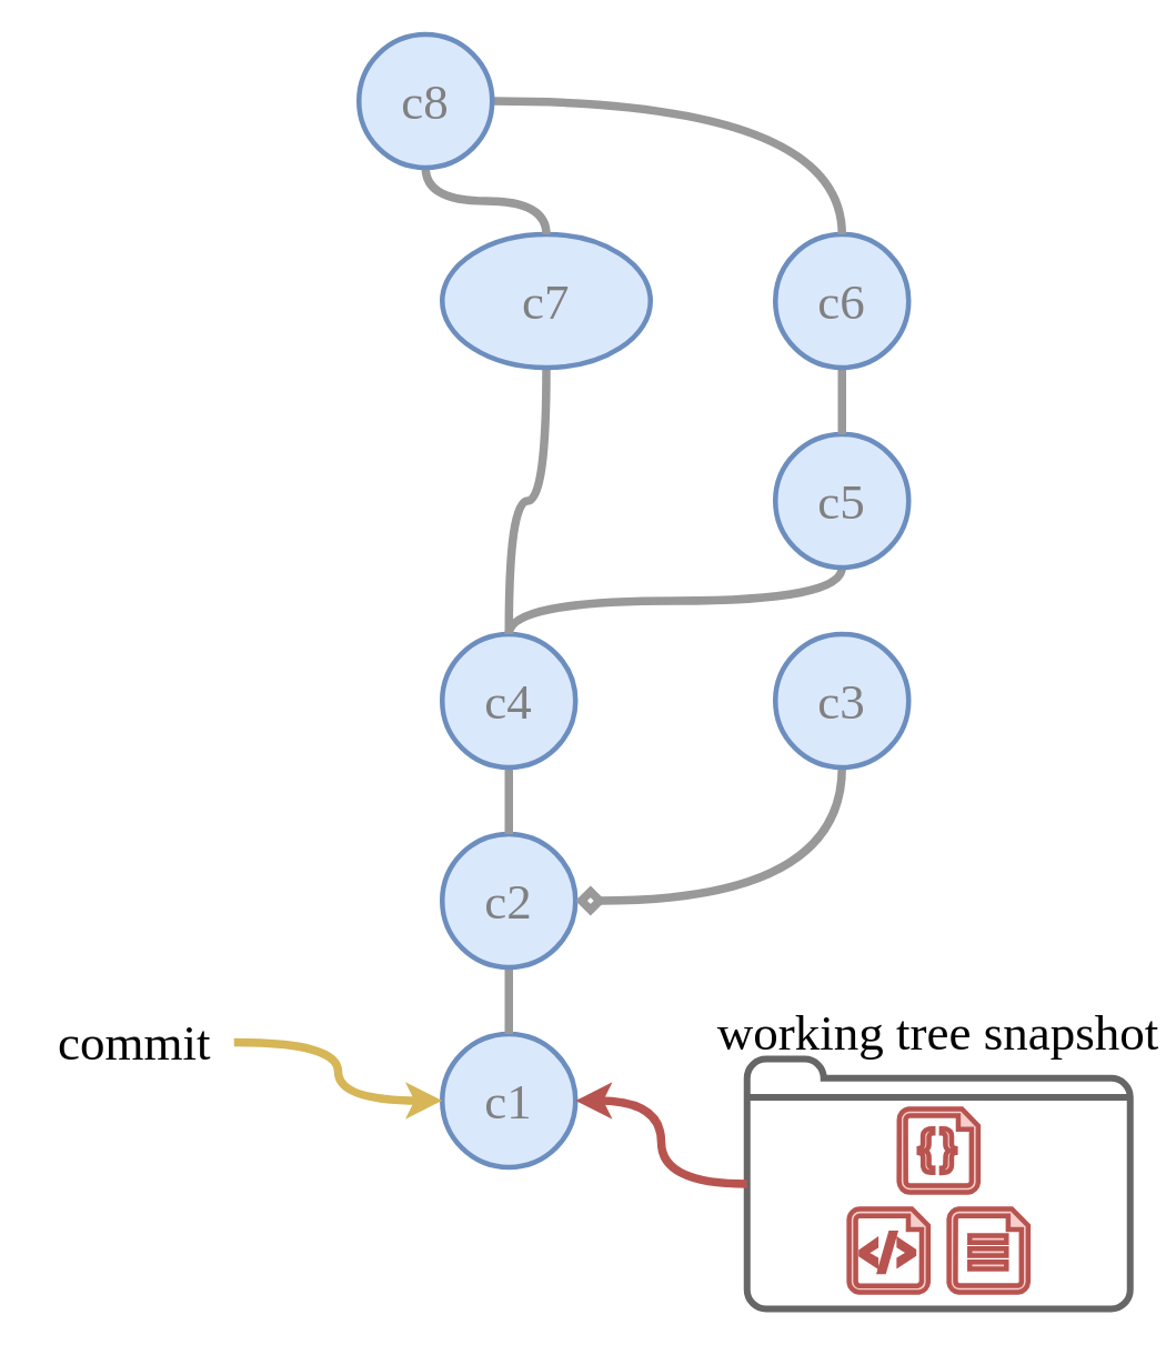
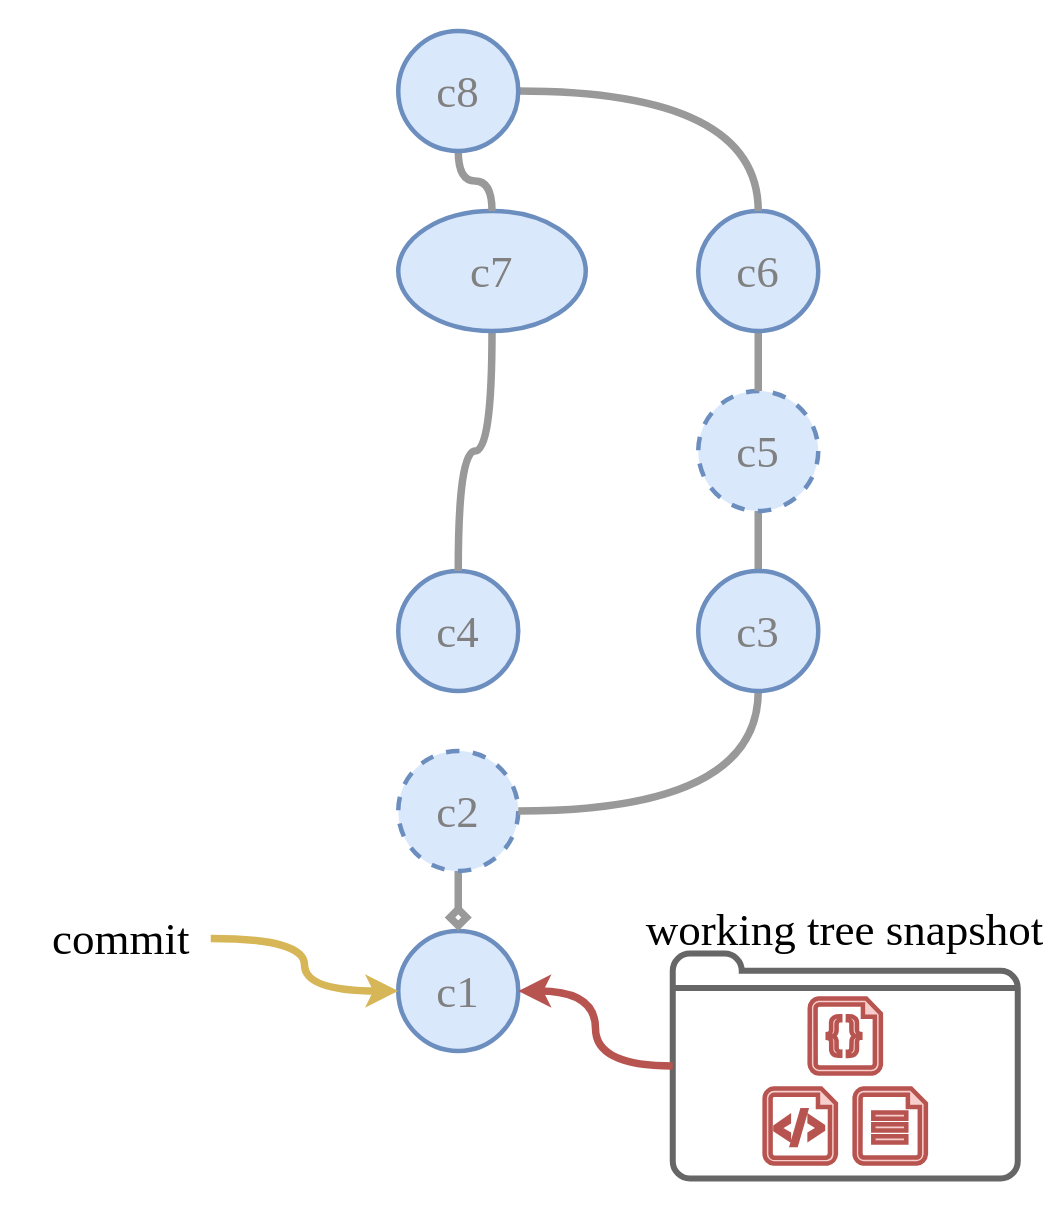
  <mxCell id="0" />
  <mxCell id="1" parent="0" />
  <mxCell id="2" value="c1" style="ellipse;whiteSpace=wrap;html=1;aspect=fixed;fillColor=#dae8fc;strokeColor=#6c8ebf;strokeWidth=3;fontSize=30;fontFamily=Source Sans Pro;fontSource=https%3A%2F%2Ffonts.googleapis.com%2Fcss%3Ffamily%3DSource%2BSans%2BPro;fontColor=#808080;" parent="1" vertex="1"><mxGeometry x="265" y="620" width="80" height="80" as="geometry" /></mxCell>
- <mxCell id="3" style="edgeStyle=orthogonalEdgeStyle;rounded=1;orthogonalLoop=1;jettySize=auto;html=1;exitX=0.5;exitY=1;exitDx=0;exitDy=0;entryX=0.5;entryY=0;entryDx=0;entryDy=0;strokeColor=#999999;strokeWidth=5;endArrow=none;endFill=0;" parent="1" source="4" target="2" edge="1"><mxGeometry relative="1" as="geometry" /></mxCell>
- <mxCell id="4" value="&lt;span style=&quot;color: rgb(128, 128, 128); font-family: &amp;quot;Source Sans Pro&amp;quot;; font-size: 30px;&quot;&gt;c2&lt;/span&gt;" style="ellipse;whiteSpace=wrap;html=1;aspect=fixed;fillColor=#dae8fc;strokeColor=#6c8ebf;strokeWidth=3;" parent="1" vertex="1"><mxGeometry x="265" y="500" width="80" height="80" as="geometry" /></mxCell>
- <mxCell id="5" style="edgeStyle=orthogonalEdgeStyle;rounded=1;orthogonalLoop=1;jettySize=auto;html=1;exitX=0.5;exitY=1;exitDx=0;exitDy=0;entryX=0.5;entryY=0;entryDx=0;entryDy=0;strokeColor=#999999;strokeWidth=5;endArrow=none;endFill=0;" parent="1" source="6" target="4" edge="1"><mxGeometry relative="1" as="geometry" /></mxCell>
+ <mxCell id="3" style="edgeStyle=orthogonalEdgeStyle;rounded=1;orthogonalLoop=1;jettySize=auto;html=1;exitX=0.5;exitY=1;exitDx=0;exitDy=0;entryX=0.5;entryY=0;entryDx=0;entryDy=0;strokeColor=#999999;strokeWidth=5;endArrow=diamond;endFill=0;" parent="1" source="4" target="2" edge="1"><mxGeometry relative="1" as="geometry" /></mxCell>
+ <mxCell id="4" value="&lt;span style=&quot;color: rgb(128, 128, 128); font-family: &amp;quot;Source Sans Pro&amp;quot;; font-size: 30px;&quot;&gt;c2&lt;/span&gt;" style="ellipse;whiteSpace=wrap;html=1;aspect=fixed;fillColor=#dae8fc;strokeColor=#6c8ebf;strokeWidth=3;dashed=1;" parent="1" vertex="1"><mxGeometry x="265" y="500" width="80" height="80" as="geometry" /></mxCell>
  <mxCell id="6" value="&lt;span style=&quot;color: rgb(128, 128, 128); font-family: &amp;quot;Source Sans Pro&amp;quot;; font-size: 30px;&quot;&gt;c4&lt;/span&gt;" style="ellipse;whiteSpace=wrap;html=1;aspect=fixed;fillColor=#dae8fc;strokeColor=#6c8ebf;strokeWidth=3;" parent="1" vertex="1"><mxGeometry x="265" y="380" width="80" height="80" as="geometry" /></mxCell>
- <mxCell id="7" style="edgeStyle=orthogonalEdgeStyle;curved=1;orthogonalLoop=1;jettySize=auto;html=1;exitX=0.5;exitY=1;exitDx=0;exitDy=0;strokeColor=#999999;strokeWidth=5;endArrow=none;endFill=0;" parent="1" source="8" target="6" edge="1"><mxGeometry relative="1" as="geometry" /></mxCell>
- <mxCell id="8" value="&lt;span style=&quot;color: rgb(128, 128, 128); font-family: &amp;quot;Source Sans Pro&amp;quot;; font-size: 30px;&quot;&gt;c5&lt;/span&gt;" style="ellipse;whiteSpace=wrap;html=1;aspect=fixed;fillColor=#dae8fc;strokeColor=#6c8ebf;strokeWidth=3;" parent="1" vertex="1"><mxGeometry x="465" y="260" width="80" height="80" as="geometry" /></mxCell>
- <mxCell id="9" style="edgeStyle=orthogonalEdgeStyle;orthogonalLoop=1;jettySize=auto;html=1;exitX=0.5;exitY=1;exitDx=0;exitDy=0;entryX=1;entryY=0.5;entryDx=0;entryDy=0;strokeColor=#999999;strokeWidth=5;curved=1;endArrow=diamond;endFill=0;" parent="1" source="10" target="4" edge="1"><mxGeometry relative="1" as="geometry" /></mxCell>
+ <mxCell id="7" style="edgeStyle=orthogonalEdgeStyle;curved=1;orthogonalLoop=1;jettySize=auto;html=1;exitX=0.5;exitY=1;exitDx=0;exitDy=0;entryX=0.5;entryY=0;entryDx=0;entryDy=0;strokeColor=#999999;strokeWidth=5;endArrow=none;endFill=0;" parent="1" source="8" target="10" edge="1"><mxGeometry relative="1" as="geometry" /></mxCell>
+ <mxCell id="8" value="&lt;span style=&quot;color: rgb(128, 128, 128); font-family: &amp;quot;Source Sans Pro&amp;quot;; font-size: 30px;&quot;&gt;c5&lt;/span&gt;" style="ellipse;whiteSpace=wrap;html=1;aspect=fixed;fillColor=#dae8fc;strokeColor=#6c8ebf;strokeWidth=3;dashed=1;" parent="1" vertex="1"><mxGeometry x="465" y="260" width="80" height="80" as="geometry" /></mxCell>
+ <mxCell id="9" style="edgeStyle=orthogonalEdgeStyle;orthogonalLoop=1;jettySize=auto;html=1;exitX=0.5;exitY=1;exitDx=0;exitDy=0;entryX=1;entryY=0.5;entryDx=0;entryDy=0;strokeColor=#999999;strokeWidth=5;curved=1;endArrow=none;endFill=0;" parent="1" source="10" target="4" edge="1"><mxGeometry relative="1" as="geometry" /></mxCell>
  <mxCell id="10" value="&lt;span style=&quot;color: rgb(128, 128, 128); font-family: &amp;quot;Source Sans Pro&amp;quot;; font-size: 30px;&quot;&gt;c3&lt;/span&gt;" style="ellipse;whiteSpace=wrap;html=1;aspect=fixed;fillColor=#dae8fc;strokeColor=#6c8ebf;strokeWidth=3;" parent="1" vertex="1"><mxGeometry x="465" y="380" width="80" height="80" as="geometry" /></mxCell>
  <mxCell id="11" style="edgeStyle=orthogonalEdgeStyle;curved=1;orthogonalLoop=1;jettySize=auto;html=1;exitX=0.5;exitY=1;exitDx=0;exitDy=0;entryX=0.5;entryY=0;entryDx=0;entryDy=0;strokeColor=#999999;strokeWidth=5;endArrow=none;endFill=0;" parent="1" source="12" target="8" edge="1"><mxGeometry relative="1" as="geometry" /></mxCell>
  <mxCell id="12" value="&lt;span style=&quot;color: rgb(128, 128, 128); font-family: &amp;quot;Source Sans Pro&amp;quot;; font-size: 30px;&quot;&gt;c6&lt;/span&gt;" style="ellipse;whiteSpace=wrap;html=1;aspect=fixed;fillColor=#dae8fc;strokeColor=#6c8ebf;strokeWidth=3;" parent="1" vertex="1"><mxGeometry x="465" y="140" width="80" height="80" as="geometry" /></mxCell>
  <mxCell id="13" style="edgeStyle=orthogonalEdgeStyle;curved=1;orthogonalLoop=1;jettySize=auto;html=1;exitX=0.5;exitY=1;exitDx=0;exitDy=0;strokeColor=#999999;strokeWidth=5;endArrow=none;endFill=0;" parent="1" source="14" target="6" edge="1"><mxGeometry relative="1" as="geometry" /></mxCell>
  <mxCell id="14" value="&lt;span style=&quot;color: rgb(128, 128, 128); font-family: &amp;quot;Source Sans Pro&amp;quot;; font-size: 30px;&quot;&gt;c7&lt;/span&gt;" style="ellipse;whiteSpace=wrap;html=1;aspect=fixed;fillColor=#dae8fc;strokeColor=#6c8ebf;strokeWidth=3;" parent="1" vertex="1"><mxGeometry x="265" y="140" width="125" height="80" as="geometry" /></mxCell>
  <mxCell id="15" style="edgeStyle=orthogonalEdgeStyle;curved=1;orthogonalLoop=1;jettySize=auto;html=1;exitX=0.5;exitY=1;exitDx=0;exitDy=0;entryX=0.5;entryY=0;entryDx=0;entryDy=0;strokeColor=#999999;strokeWidth=5;endArrow=none;endFill=0;" parent="1" source="17" target="14" edge="1"><mxGeometry relative="1" as="geometry" /></mxCell>
  <mxCell id="16" style="edgeStyle=orthogonalEdgeStyle;curved=1;orthogonalLoop=1;jettySize=auto;html=1;exitX=1;exitY=0.5;exitDx=0;exitDy=0;strokeColor=#999999;strokeWidth=5;endArrow=none;endFill=0;" parent="1" source="17" target="12" edge="1"><mxGeometry relative="1" as="geometry" /></mxCell>
- <mxCell id="17" value="&lt;span style=&quot;color: rgb(128, 128, 128); font-family: &amp;quot;Source Sans Pro&amp;quot;; font-size: 30px;&quot;&gt;c8&lt;/span&gt;" style="ellipse;whiteSpace=wrap;html=1;aspect=fixed;fillColor=#dae8fc;strokeColor=#6c8ebf;strokeWidth=3;" parent="1" vertex="1"><mxGeometry x="215" y="20" width="80" height="80" as="geometry" /></mxCell>
+ <mxCell id="17" value="&lt;span style=&quot;color: rgb(128, 128, 128); font-family: &amp;quot;Source Sans Pro&amp;quot;; font-size: 30px;&quot;&gt;c8&lt;/span&gt;" style="ellipse;whiteSpace=wrap;html=1;aspect=fixed;fillColor=#dae8fc;strokeColor=#6c8ebf;strokeWidth=3;" parent="1" vertex="1"><mxGeometry x="265" y="20" width="80" height="80" as="geometry" /></mxCell>
  <mxCell id="18" style="edgeStyle=orthogonalEdgeStyle;curved=1;orthogonalLoop=1;jettySize=auto;html=1;strokeColor=#d6b656;strokeWidth=5;fontFamily=Source Sans Pro;fontSource=https%3A%2F%2Ffonts.googleapis.com%2Fcss%3Ffamily%3DSource%2BSans%2BPro;fontSize=30;fontColor=#000000;fillColor=#fff2cc;" parent="1" source="19" target="2" edge="1"><mxGeometry relative="1" as="geometry" /></mxCell>
  <mxCell id="19" value="commit" style="text;html=1;align=center;verticalAlign=middle;resizable=0;points=[];autosize=1;strokeColor=none;fillColor=none;fontSize=30;fontFamily=Source Sans Pro;fontColor=#000000;" parent="1" vertex="1"><mxGeometry x="20" y="600" width="120" height="50" as="geometry" /></mxCell>
  <mxCell id="20" value="working tree snapshot" style="group;labelPosition=center;verticalLabelPosition=top;align=center;verticalAlign=bottom;fontFamily=Source Sans Pro;fontSource=https%3A%2F%2Ffonts.googleapis.com%2Fcss%3Ffamily%3DSource%2BSans%2BPro;fontSize=30;" parent="1" vertex="1" connectable="0"><mxGeometry x="448" y="635" width="230" height="150" as="geometry" /></mxCell>
  <mxCell id="21" value="" style="html=1;verticalLabelPosition=bottom;align=center;labelBackgroundColor=#ffffff;verticalAlign=top;strokeWidth=4;strokeColor=#666666;shadow=0;dashed=0;shape=mxgraph.ios7.icons.folder;fontFamily=Source Sans Pro;fontSource=https%3A%2F%2Ffonts.googleapis.com%2Fcss%3Ffamily%3DSource%2BSans%2BPro;fontSize=30;fontColor=#333333;fillColor=none;" parent="20" vertex="1"><mxGeometry width="230" height="150" as="geometry" /></mxCell>
  <mxCell id="22" value="" style="verticalLabelPosition=bottom;html=1;verticalAlign=top;align=center;strokeColor=#b85450;fillColor=#f8cecc;shape=mxgraph.azure.script_file;pointerEvents=1;strokeWidth=3;fontFamily=Source Sans Pro;fontSource=https%3A%2F%2Ffonts.googleapis.com%2Fcss%3Ffamily%3DSource%2BSans%2BPro;fontSize=30;" parent="20" vertex="1"><mxGeometry x="61.25" y="90" width="47.5" height="50" as="geometry" /></mxCell>
  <mxCell id="23" value="" style="verticalLabelPosition=bottom;html=1;verticalAlign=top;align=center;strokeColor=#b85450;fillColor=#f8cecc;shape=mxgraph.azure.code_file;pointerEvents=1;strokeWidth=3;fontFamily=Source Sans Pro;fontSource=https%3A%2F%2Ffonts.googleapis.com%2Fcss%3Ffamily%3DSource%2BSans%2BPro;fontSize=30;" parent="20" vertex="1"><mxGeometry x="91.25" y="30" width="47.5" height="50" as="geometry" /></mxCell>
  <mxCell id="24" value="" style="verticalLabelPosition=bottom;html=1;verticalAlign=top;align=center;strokeColor=#b85450;fillColor=#f8cecc;shape=mxgraph.azure.file;pointerEvents=1;strokeWidth=3;fontFamily=Source Sans Pro;fontSource=https%3A%2F%2Ffonts.googleapis.com%2Fcss%3Ffamily%3DSource%2BSans%2BPro;fontSize=30;" parent="20" vertex="1"><mxGeometry x="121.25" y="90" width="47.5" height="50" as="geometry" /></mxCell>
  <mxCell id="25" style="edgeStyle=orthogonalEdgeStyle;curved=1;orthogonalLoop=1;jettySize=auto;html=1;entryX=1;entryY=0.5;entryDx=0;entryDy=0;strokeColor=#b85450;strokeWidth=5;fontFamily=Source Sans Pro;fontSource=https%3A%2F%2Ffonts.googleapis.com%2Fcss%3Ffamily%3DSource%2BSans%2BPro;fontSize=30;fontColor=#000000;fillColor=#f8cecc;" parent="1" source="21" target="2" edge="1"><mxGeometry relative="1" as="geometry" /></mxCell>
